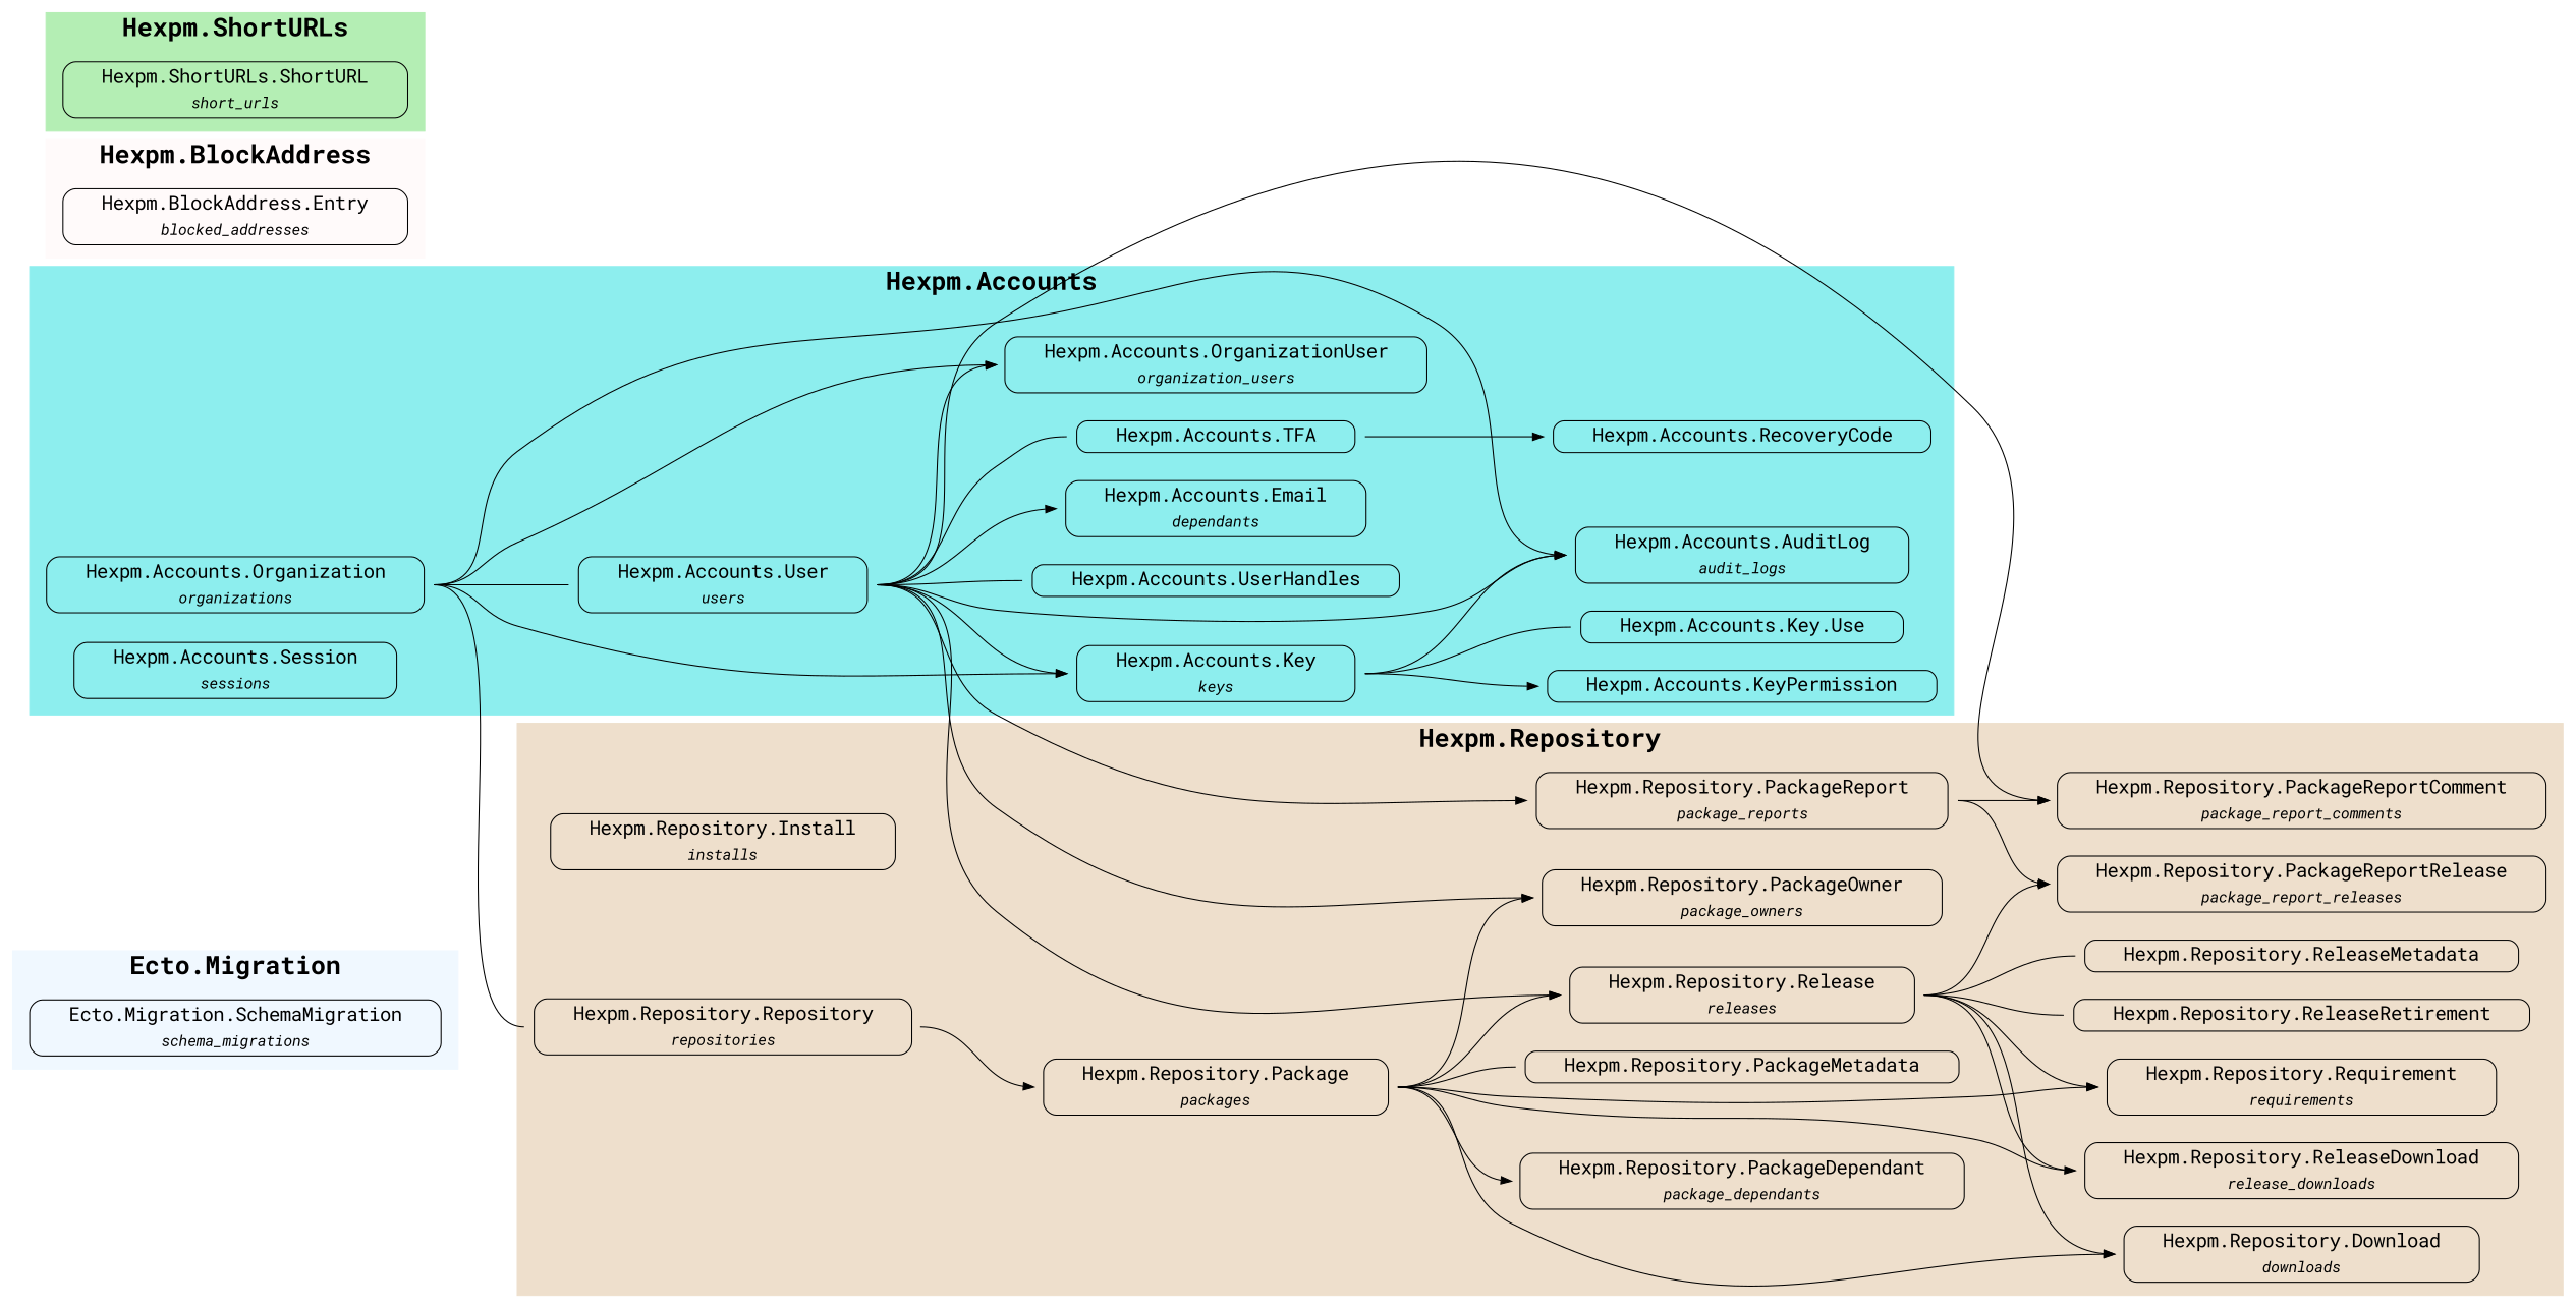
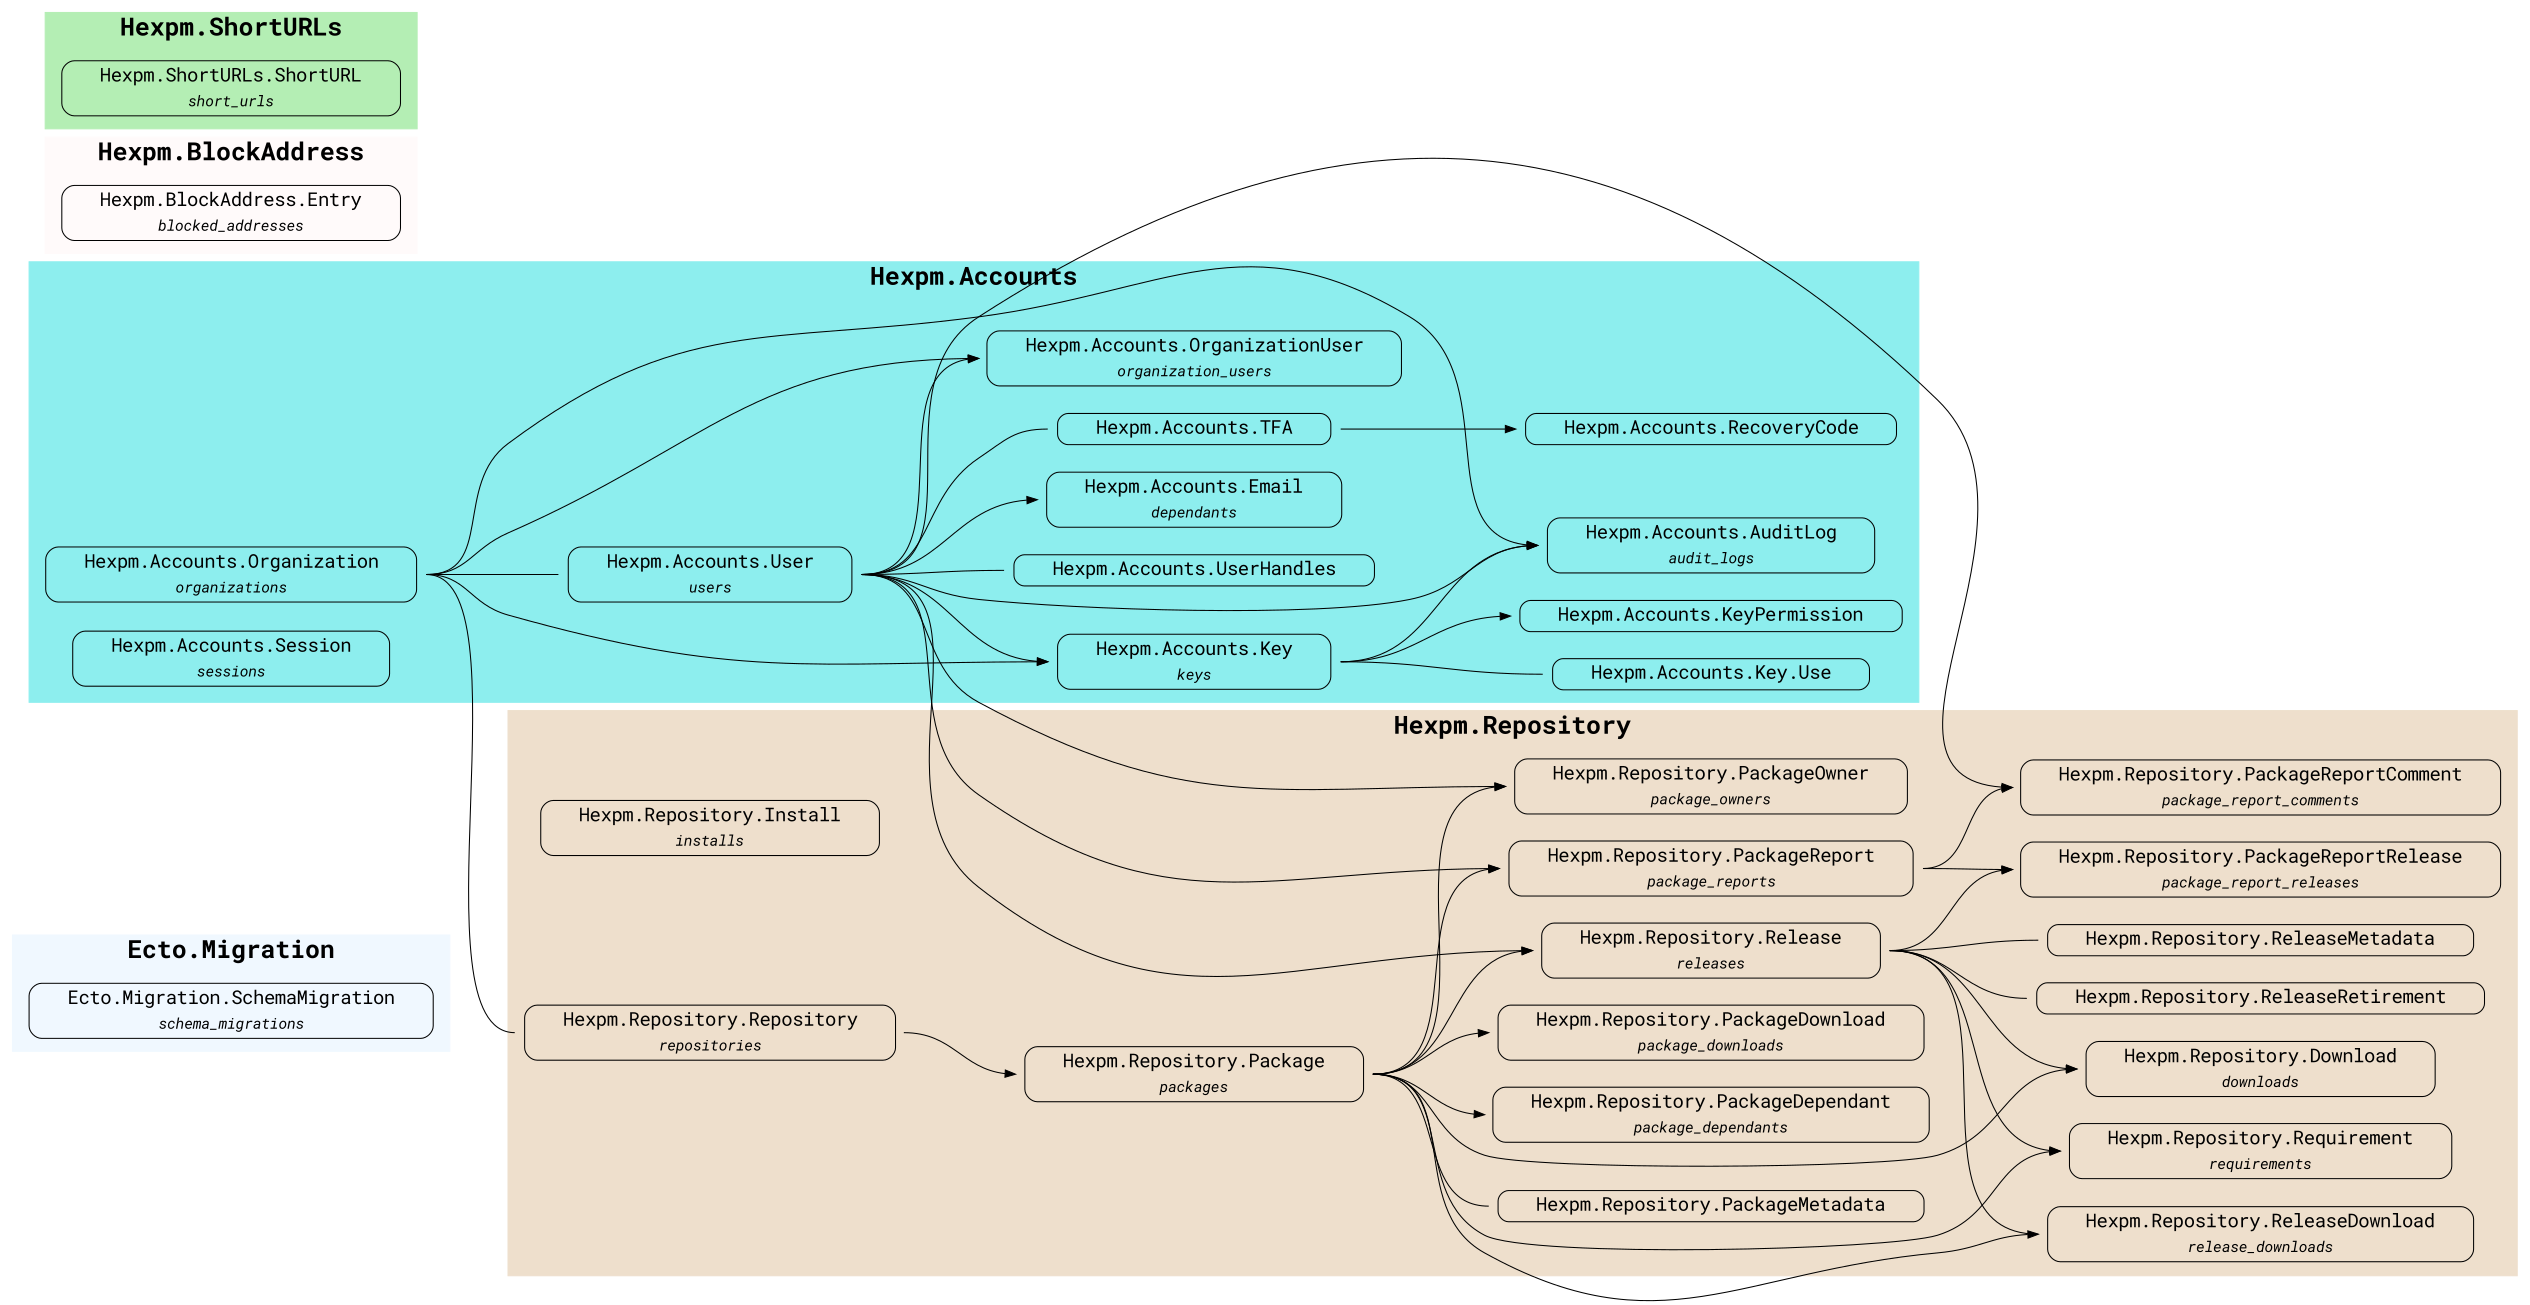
  strict digraph {
    fontname="Roboto Mono"
    rankdir=LR
    ranksep=1.0
    node [fontname="Roboto Mono" shape=none]
    edge [fontname="Roboto Mono" headport=w tailport=e]
    n1 [label=<<table align='left' border='1' style='rounded' cellspacing='0' cellpadding='4' cellborder='0'><tr><td port='header@schema_module'><font point-size='18'>   Ecto.Migration.SchemaMigration   </font></td></tr><tr><td><font point-size='14'><i>schema_migrations</i></font></td></tr></table>>]
    n2 [label=<<table align='left' border='1' style='rounded' cellspacing='0' cellpadding='4' cellborder='0'><tr><td port='header@schema_module'><font point-size='18'>   Hexpm.Accounts.AuditLog   </font></td></tr><tr><td><font point-size='14'><i>audit_logs</i></font></td></tr></table>>]
    n3 [label=<<table align='left' border='1' style='rounded' cellspacing='0' cellpadding='4' cellborder='0'><tr><td port='header@schema_module'><font point-size='18'>   Hexpm.Accounts.Email   </font></td></tr><tr><td><font point-size='14'><i>dependants</i></font></td></tr></table>>]
    n4 [label=<<table align='left' border='1' style='rounded' cellspacing='0' cellpadding='4' cellborder='0'><tr><td port='header@schema_module'><font point-size='18'>   Hexpm.Accounts.Key   </font></td></tr><tr><td><font point-size='14'><i>keys</i></font></td></tr></table>>]
    n5 [label=<<table align='left' border='1' style='rounded' cellspacing='0' cellpadding='4' cellborder='0'><tr><td port='header@schema_module'><font point-size='18'>   Hexpm.Accounts.Key.Use   </font></td></tr></table>>]
    n6 [label=<<table align='left' border='1' style='rounded' cellspacing='0' cellpadding='4' cellborder='0'><tr><td port='header@schema_module'><font point-size='18'>   Hexpm.Accounts.KeyPermission   </font></td></tr></table>>]
    n7 [label=<<table align='left' border='1' style='rounded' cellspacing='0' cellpadding='4' cellborder='0'><tr><td port='header@schema_module'><font point-size='18'>   Hexpm.Accounts.Organization   </font></td></tr><tr><td><font point-size='14'><i>organizations</i></font></td></tr></table>>]
    n8 [label=<<table align='left' border='1' style='rounded' cellspacing='0' cellpadding='4' cellborder='0'><tr><td port='header@schema_module'><font point-size='18'>   Hexpm.Accounts.OrganizationUser   </font></td></tr><tr><td><font point-size='14'><i>organization_users</i></font></td></tr></table>>]
    n9 [label=<<table align='left' border='1' style='rounded' cellspacing='0' cellpadding='4' cellborder='0'><tr><td port='header@schema_module'><font point-size='18'>   Hexpm.Accounts.RecoveryCode   </font></td></tr></table>>]
    n10 [label=<<table align='left' border='1' style='rounded' cellspacing='0' cellpadding='4' cellborder='0'><tr><td port='header@schema_module'><font point-size='18'>   Hexpm.Accounts.Session   </font></td></tr><tr><td><font point-size='14'><i>sessions</i></font></td></tr></table>>]
    n11 [label=<<table align='left' border='1' style='rounded' cellspacing='0' cellpadding='4' cellborder='0'><tr><td port='header@schema_module'><font point-size='18'>   Hexpm.Accounts.TFA   </font></td></tr></table>>]
    n12 [label=<<table align='left' border='1' style='rounded' cellspacing='0' cellpadding='4' cellborder='0'><tr><td port='header@schema_module'><font point-size='18'>   Hexpm.Accounts.User   </font></td></tr><tr><td><font point-size='14'><i>users</i></font></td></tr></table>>]
    n13 [label=<<table align='left' border='1' style='rounded' cellspacing='0' cellpadding='4' cellborder='0'><tr><td port='header@schema_module'><font point-size='18'>   Hexpm.Accounts.UserHandles   </font></td></tr></table>>]
    n14 [label=<<table align='left' border='1' style='rounded' cellspacing='0' cellpadding='4' cellborder='0'><tr><td port='header@schema_module'><font point-size='18'>   Hexpm.BlockAddress.Entry   </font></td></tr><tr><td><font point-size='14'><i>blocked_addresses</i></font></td></tr></table>>]
    n15 [label=<<table align='left' border='1' style='rounded' cellspacing='0' cellpadding='4' cellborder='0'><tr><td port='header@schema_module'><font point-size='18'>   Hexpm.Repository.Download   </font></td></tr><tr><td><font point-size='14'><i>downloads</i></font></td></tr></table>>]
    n16 [label=<<table align='left' border='1' style='rounded' cellspacing='0' cellpadding='4' cellborder='0'><tr><td port='header@schema_module'><font point-size='18'>   Hexpm.Repository.Install   </font></td></tr><tr><td><font point-size='14'><i>installs</i></font></td></tr></table>>]
    n17 [label=<<table align='left' border='1' style='rounded' cellspacing='0' cellpadding='4' cellborder='0'><tr><td port='header@schema_module'><font point-size='18'>   Hexpm.Repository.Package   </font></td></tr><tr><td><font point-size='14'><i>packages</i></font></td></tr></table>>]
    n18 [label=<<table align='left' border='1' style='rounded' cellspacing='0' cellpadding='4' cellborder='0'><tr><td port='header@schema_module'><font point-size='18'>   Hexpm.Repository.PackageDependant   </font></td></tr><tr><td><font point-size='14'><i>package_dependants</i></font></td></tr></table>>]
+   n19 [label=<<table align='left' border='1' style='rounded' cellspacing='0' cellpadding='4' cellborder='0'><tr><td port='header@schema_module'><font point-size='18'>   Hexpm.Repository.PackageDownload   </font></td></tr><tr><td><font point-size='14'><i>package_downloads</i></font></td></tr></table>>]
    n20 [label=<<table align='left' border='1' style='rounded' cellspacing='0' cellpadding='4' cellborder='0'><tr><td port='header@schema_module'><font point-size='18'>   Hexpm.Repository.PackageMetadata   </font></td></tr></table>>]
    n21 [label=<<table align='left' border='1' style='rounded' cellspacing='0' cellpadding='4' cellborder='0'><tr><td port='header@schema_module'><font point-size='18'>   Hexpm.Repository.PackageOwner   </font></td></tr><tr><td><font point-size='14'><i>package_owners</i></font></td></tr></table>>]
    n22 [label=<<table align='left' border='1' style='rounded' cellspacing='0' cellpadding='4' cellborder='0'><tr><td port='header@schema_module'><font point-size='18'>   Hexpm.Repository.PackageReport   </font></td></tr><tr><td><font point-size='14'><i>package_reports</i></font></td></tr></table>>]
    n23 [label=<<table align='left' border='1' style='rounded' cellspacing='0' cellpadding='4' cellborder='0'><tr><td port='header@schema_module'><font point-size='18'>   Hexpm.Repository.PackageReportComment   </font></td></tr><tr><td><font point-size='14'><i>package_report_comments</i></font></td></tr></table>>]
    n24 [label=<<table align='left' border='1' style='rounded' cellspacing='0' cellpadding='4' cellborder='0'><tr><td port='header@schema_module'><font point-size='18'>   Hexpm.Repository.PackageReportRelease   </font></td></tr><tr><td><font point-size='14'><i>package_report_releases</i></font></td></tr></table>>]
    n25 [label=<<table align='left' border='1' style='rounded' cellspacing='0' cellpadding='4' cellborder='0'><tr><td port='header@schema_module'><font point-size='18'>   Hexpm.Repository.Release   </font></td></tr><tr><td><font point-size='14'><i>releases</i></font></td></tr></table>>]
    n26 [label=<<table align='left' border='1' style='rounded' cellspacing='0' cellpadding='4' cellborder='0'><tr><td port='header@schema_module'><font point-size='18'>   Hexpm.Repository.ReleaseDownload   </font></td></tr><tr><td><font point-size='14'><i>release_downloads</i></font></td></tr></table>>]
    n27 [label=<<table align='left' border='1' style='rounded' cellspacing='0' cellpadding='4' cellborder='0'><tr><td port='header@schema_module'><font point-size='18'>   Hexpm.Repository.ReleaseMetadata   </font></td></tr></table>>]
    n28 [label=<<table align='left' border='1' style='rounded' cellspacing='0' cellpadding='4' cellborder='0'><tr><td port='header@schema_module'><font point-size='18'>   Hexpm.Repository.ReleaseRetirement   </font></td></tr></table>>]
    n29 [label=<<table align='left' border='1' style='rounded' cellspacing='0' cellpadding='4' cellborder='0'><tr><td port='header@schema_module'><font point-size='18'>   Hexpm.Repository.Repository   </font></td></tr><tr><td><font point-size='14'><i>repositories</i></font></td></tr></table>>]
    n30 [label=<<table align='left' border='1' style='rounded' cellspacing='0' cellpadding='4' cellborder='0'><tr><td port='header@schema_module'><font point-size='18'>   Hexpm.Repository.Requirement   </font></td></tr><tr><td><font point-size='14'><i>requirements</i></font></td></tr></table>>]
    n31 [label=<<table align='left' border='1' style='rounded' cellspacing='0' cellpadding='4' cellborder='0'><tr><td port='header@schema_module'><font point-size='18'>   Hexpm.ShortURLs.ShortURL   </font></td></tr><tr><td><font point-size='14'><i>short_urls</i></font></td></tr></table>>]
    subgraph cluster_1 {
      color="#f0f8ff"
      label=<<font point-size='24'><b>Ecto.Migration</b></font>>
      style=filled
      n1
    }
    subgraph cluster_2 {
      color="#8deeee"
      label=<<font point-size='24'><b>Hexpm.Accounts</b></font>>
      style=filled
      n2
      n3
      n4
      n5
      n6
      n7
      n8
      n9
      n10
      n11
      n12
      n13
    }
    subgraph cluster_3 {
      color="#fffafa"
      label=<<font point-size='24'><b>Hexpm.BlockAddress</b></font>>
      style=filled
      n14
    }
    subgraph cluster_4 {
      color="#eedfcc"
      label=<<font point-size='24'><b>Hexpm.Repository</b></font>>
      style=filled
      n15
      n16
      n17
      n18
+     n19
      n20
      n21
      n22
      n23
      n24
      n25
      n26
      n27
      n28
      n29
      n30
    }
    subgraph cluster_5 {
      color="#b4eeb4"
      label=<<font point-size='24'><b>Hexpm.ShortURLs</b></font>>
      style=filled
      n31
    }
    n4 -> n2
    n4 -> n5 [dir=none]
    n4 -> n6
    n7 -> n2
    n7 -> n4
    n7 -> n8
    n7 -> n12 [dir=none]
    n7 -> n29 [dir=none]
    n11 -> n9
    n12 -> n2
    n12 -> n3
    n12 -> n4
    n12 -> n8
    n12 -> n11 [dir=none]
    n12 -> n13 [dir=none]
    n12 -> n21
    n12 -> n22
    n12 -> n23
    n12 -> n25
    n17 -> n15
    n17 -> n18
+   n17 -> n19
    n17 -> n20 [dir=none]
    n17 -> n21
+   n17 -> n22
    n17 -> n25
    n17 -> n26
    n17 -> n30
    n22 -> n23
    n22 -> n24
    n25 -> n15
    n25 -> n24
    n25 -> n26 [dir=none]
    n25 -> n27 [dir=none]
    n25 -> n28 [dir=none]
    n25 -> n30
    n29 -> n17
  }
